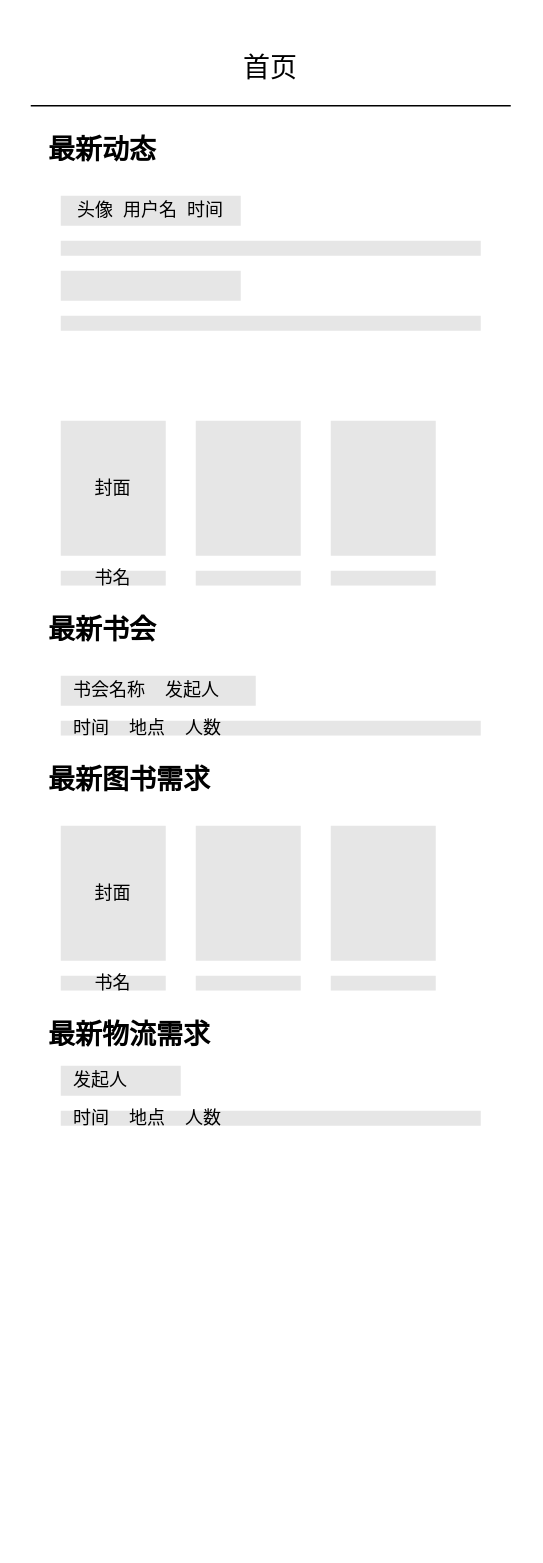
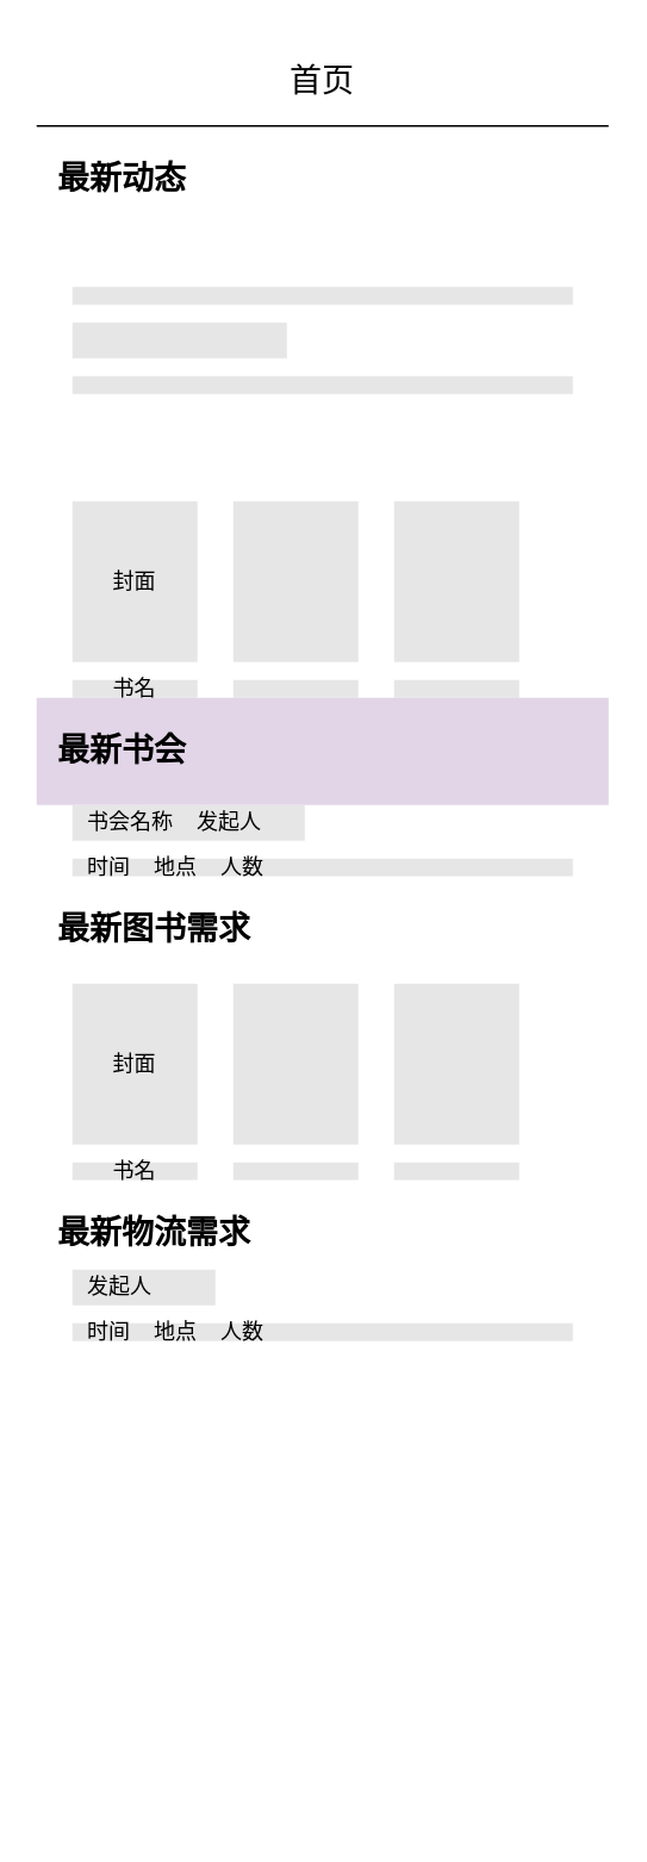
  <mxCell id="0" />
  <mxCell id="1" parent="0" />
  <mxCell id="2" value="" style="rounded=0;whiteSpace=wrap;html=1;fillColor=#ffffff;strokeColor=none;" parent="1" vertex="1"><mxGeometry x="20" y="20" width="320" height="1000" as="geometry" /></mxCell>
  <mxCell id="3" value="&lt;span style=&quot;font-size: 18px&quot;&gt;首页&lt;/span&gt;" style="rounded=0;whiteSpace=wrap;html=1;fillColor=#ffffff;strokeColor=none;" parent="1" vertex="1"><mxGeometry x="20" y="20" width="320" height="50" as="geometry" /></mxCell>
  <mxCell id="4" value="&lt;font style=&quot;font-size: 18px&quot;&gt;&lt;b&gt;&amp;nbsp; 最新动态&lt;/b&gt;&lt;/font&gt;" style="rounded=0;whiteSpace=wrap;html=1;fillColor=#ffffff;align=left;strokeColor=none;" parent="1" vertex="1"><mxGeometry x="20" y="70" width="320" height="60" as="geometry" /></mxCell>
- <mxCell id="5" value="头像&amp;nbsp; 用户名&amp;nbsp; 时间" style="rounded=0;whiteSpace=wrap;html=1;fillColor=#E6E6E6;strokeColor=none;" parent="1" vertex="1"><mxGeometry x="40" y="130" width="120" height="20" as="geometry" /></mxCell>
  <mxCell id="6" value="" style="rounded=0;whiteSpace=wrap;html=1;fillColor=#E6E6E6;strokeColor=none;" parent="1" vertex="1"><mxGeometry x="40" y="160" width="280" height="10" as="geometry" /></mxCell>
  <mxCell id="7" value="" style="rounded=0;whiteSpace=wrap;html=1;fillColor=#E6E6E6;strokeColor=none;" parent="1" vertex="1"><mxGeometry x="40" y="210" width="280" height="10" as="geometry" /></mxCell>
  <mxCell id="8" value="" style="rounded=0;whiteSpace=wrap;html=1;fillColor=#E6E6E6;strokeColor=none;" parent="1" vertex="1"><mxGeometry x="40" y="180" width="120" height="20" as="geometry" /></mxCell>
  <mxCell id="9" value="封面" style="rounded=0;whiteSpace=wrap;html=1;fillColor=#E6E6E6;strokeColor=none;" parent="1" vertex="1"><mxGeometry x="40" y="280" width="70" height="90" as="geometry" /></mxCell>
  <mxCell id="10" value="" style="rounded=0;whiteSpace=wrap;html=1;fillColor=#E6E6E6;strokeColor=none;" parent="1" vertex="1"><mxGeometry x="130" y="280" width="70" height="90" as="geometry" /></mxCell>
  <mxCell id="11" value="" style="rounded=0;whiteSpace=wrap;html=1;fillColor=#E6E6E6;strokeColor=none;" parent="1" vertex="1"><mxGeometry x="220" y="280" width="70" height="90" as="geometry" /></mxCell>
  <mxCell id="12" value="书名" style="rounded=0;whiteSpace=wrap;html=1;fillColor=#E6E6E6;strokeColor=none;" parent="1" vertex="1"><mxGeometry x="40" y="380" width="70" height="10" as="geometry" /></mxCell>
  <mxCell id="13" value="" style="rounded=0;whiteSpace=wrap;html=1;fillColor=#E6E6E6;strokeColor=none;" parent="1" vertex="1"><mxGeometry x="130" y="380" width="70" height="10" as="geometry" /></mxCell>
  <mxCell id="14" value="" style="rounded=0;whiteSpace=wrap;html=1;fillColor=#E6E6E6;strokeColor=none;" parent="1" vertex="1"><mxGeometry x="220" y="380" width="70" height="10" as="geometry" /></mxCell>
- <mxCell id="15" value="&lt;font style=&quot;font-size: 18px&quot;&gt;&lt;b&gt;&amp;nbsp; 最新书会&lt;/b&gt;&lt;/font&gt;" style="rounded=0;whiteSpace=wrap;html=1;fillColor=#ffffff;align=left;strokeColor=none;" parent="1" vertex="1"><mxGeometry x="20" y="390" width="320" height="60" as="geometry" /></mxCell>
+ <mxCell id="15" value="&lt;font style=&quot;font-size: 18px&quot;&gt;&lt;b&gt;&amp;nbsp; 最新书会&lt;/b&gt;&lt;/font&gt;" style="rounded=0;whiteSpace=wrap;html=1;fillColor=#e1d5e7;align=left;strokeColor=none;" parent="1" vertex="1"><mxGeometry x="20" y="390" width="320" height="60" as="geometry" /></mxCell>
  <mxCell id="16" value="" style="endArrow=none;html=1;exitX=1;exitY=0;exitDx=0;exitDy=0;entryX=0;entryY=0;entryDx=0;entryDy=0;" parent="1" source="4" target="4" edge="1"><mxGeometry width="50" height="50" relative="1" as="geometry"><mxPoint x="270" y="69" as="sourcePoint" /><mxPoint x="20" y="69" as="targetPoint" /></mxGeometry></mxCell>
  <mxCell id="17" value="&amp;nbsp; 书会名称&amp;nbsp; &amp;nbsp; 发起人" style="rounded=0;whiteSpace=wrap;html=1;fillColor=#E6E6E6;strokeColor=none;align=left;" parent="1" vertex="1"><mxGeometry x="40" y="450" width="130" height="20" as="geometry" /></mxCell>
  <mxCell id="18" value="&lt;span&gt;&amp;nbsp; 时间&amp;nbsp; &amp;nbsp; 地点&amp;nbsp; &amp;nbsp; 人数&lt;/span&gt;" style="rounded=0;whiteSpace=wrap;html=1;fillColor=#E6E6E6;strokeColor=none;align=left;" parent="1" vertex="1"><mxGeometry x="40" y="480" width="280" height="10" as="geometry" /></mxCell>
  <mxCell id="19" value="&lt;font style=&quot;font-size: 18px&quot;&gt;&lt;b&gt;&amp;nbsp; 最新图书需求&lt;/b&gt;&lt;/font&gt;" style="rounded=0;whiteSpace=wrap;html=1;fillColor=#ffffff;align=left;strokeColor=none;" parent="1" vertex="1"><mxGeometry x="20" y="490" width="320" height="60" as="geometry" /></mxCell>
  <mxCell id="20" value="封面" style="rounded=0;whiteSpace=wrap;html=1;fillColor=#E6E6E6;strokeColor=none;" parent="1" vertex="1"><mxGeometry x="40" y="550" width="70" height="90" as="geometry" /></mxCell>
  <mxCell id="21" value="" style="rounded=0;whiteSpace=wrap;html=1;fillColor=#E6E6E6;strokeColor=none;" parent="1" vertex="1"><mxGeometry x="130" y="550" width="70" height="90" as="geometry" /></mxCell>
  <mxCell id="22" value="" style="rounded=0;whiteSpace=wrap;html=1;fillColor=#E6E6E6;strokeColor=none;" parent="1" vertex="1"><mxGeometry x="220" y="550" width="70" height="90" as="geometry" /></mxCell>
  <mxCell id="23" value="书名" style="rounded=0;whiteSpace=wrap;html=1;fillColor=#E6E6E6;strokeColor=none;" parent="1" vertex="1"><mxGeometry x="40" y="650" width="70" height="10" as="geometry" /></mxCell>
  <mxCell id="24" value="" style="rounded=0;whiteSpace=wrap;html=1;fillColor=#E6E6E6;strokeColor=none;" parent="1" vertex="1"><mxGeometry x="130" y="650" width="70" height="10" as="geometry" /></mxCell>
  <mxCell id="25" value="" style="rounded=0;whiteSpace=wrap;html=1;fillColor=#E6E6E6;strokeColor=none;" parent="1" vertex="1"><mxGeometry x="220" y="650" width="70" height="10" as="geometry" /></mxCell>
  <mxCell id="26" value="&lt;font style=&quot;font-size: 18px&quot;&gt;&lt;b&gt;&amp;nbsp; 最新物流需求&lt;/b&gt;&lt;/font&gt;" style="rounded=0;whiteSpace=wrap;html=1;fillColor=#ffffff;align=left;strokeColor=none;" parent="1" vertex="1"><mxGeometry x="20" y="660" width="320" height="60" as="geometry" /></mxCell>
  <mxCell id="27" value="&amp;nbsp; 发起人" style="rounded=0;whiteSpace=wrap;html=1;fillColor=#E6E6E6;strokeColor=none;align=left;" parent="1" vertex="1"><mxGeometry x="40" y="710" width="80" height="20" as="geometry" /></mxCell>
  <mxCell id="28" value="&lt;span&gt;&amp;nbsp; 时间&amp;nbsp; &amp;nbsp; 地点&amp;nbsp; &amp;nbsp; 人数&lt;/span&gt;" style="rounded=0;whiteSpace=wrap;html=1;fillColor=#E6E6E6;strokeColor=none;align=left;" parent="1" vertex="1"><mxGeometry x="40" y="740" width="280" height="10" as="geometry" /></mxCell>
